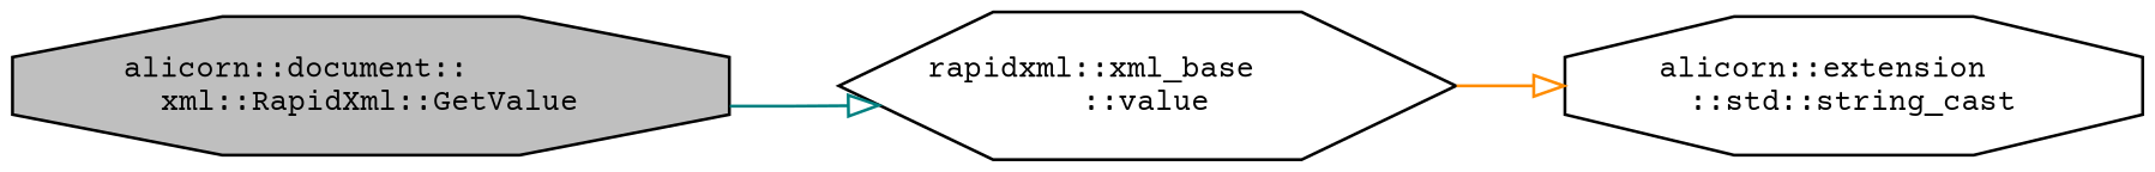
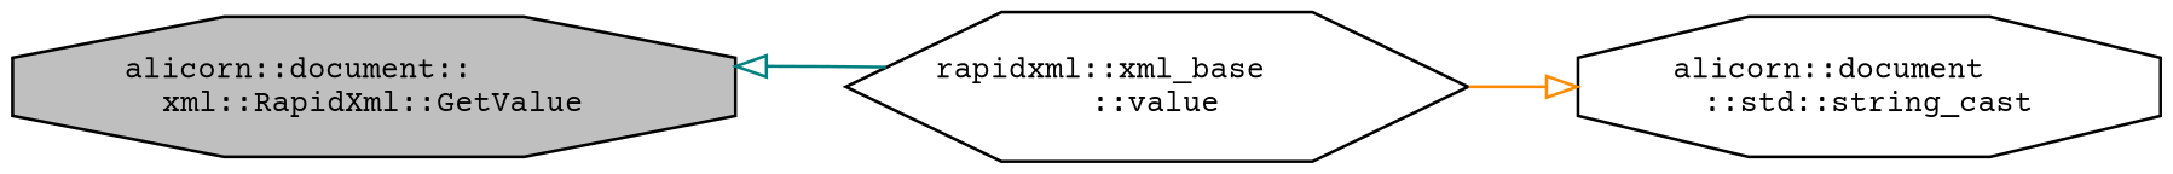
  digraph {
    fontname="Courier Prime"
    rankdir=LR
    node [color=black fillcolor=white fontname="Courier Prime" fontsize=10 shape=octagon style=filled]
    edge [arrowhead=onormal fontname="Courier Prime" fontsize=10 labelfontname=Verdana labelfontsize=10 style=solid]
    n1 [fillcolor=grey75 fontcolor=black height=0.2 label="alicorn::document::\lxml::RapidXml::GetValue" width=0.4]
    n2 [height=0.2 label="rapidxml::xml_base\l::value" shape=hexagon width=0.4]
-   n3 [height=0.2 label="alicorn::extension\l::std::string_cast" width=0.4]
-   n1 -> n2 [color=teal]
+   n3 [height=0.2 label="alicorn::document\l::std::string_cast" width=0.4]
+   n2 -> n1 [color=teal]
    n2 -> n3 [color=darkorange]
  }
